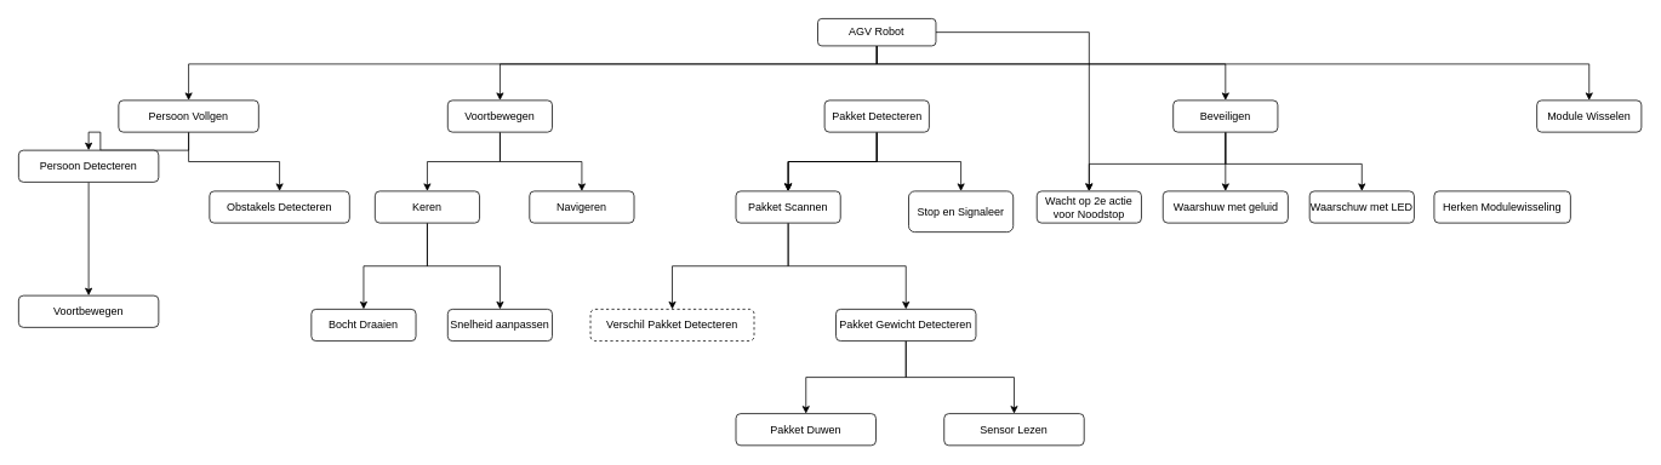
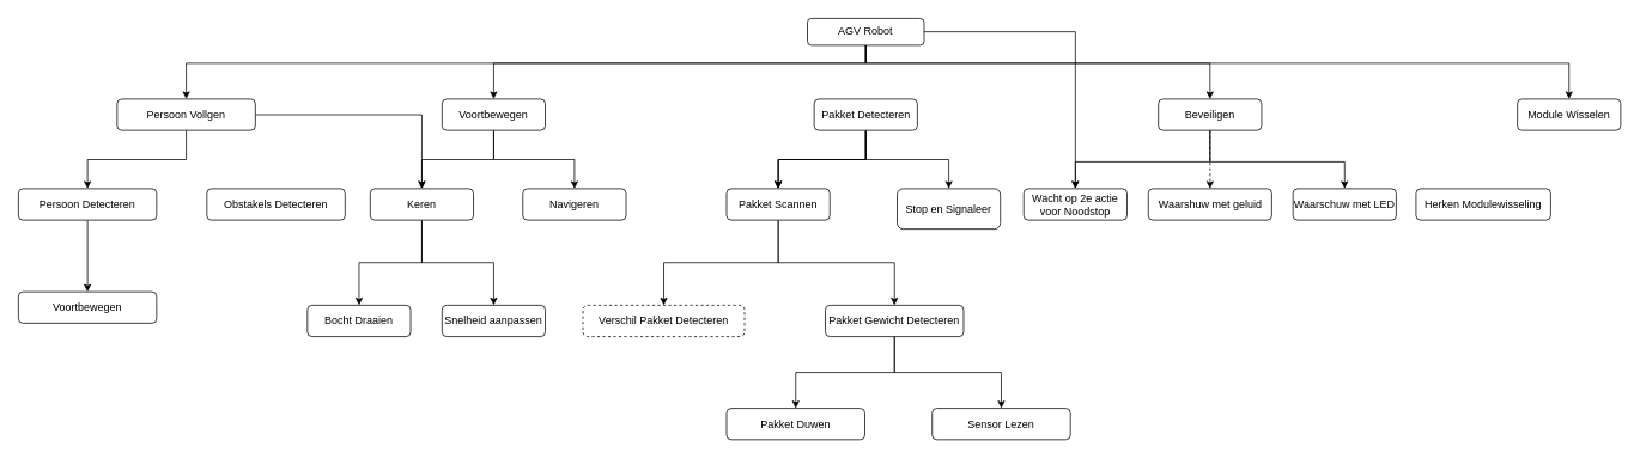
  <mxCell id="0" />
  <mxCell id="1" parent="0" />
  <mxCell id="2" style="edgeStyle=orthogonalEdgeStyle;rounded=0;orthogonalLoop=1;jettySize=auto;html=1;entryX=0.5;entryY=0;entryDx=0;entryDy=0;" edge="1" parent="1" source="7" target="43"><mxGeometry relative="1" as="geometry"><Array as="points"><mxPoint x="964" y="70" /><mxPoint x="207" y="70" /></Array></mxGeometry></mxCell>
  <mxCell id="3" style="edgeStyle=orthogonalEdgeStyle;rounded=0;orthogonalLoop=1;jettySize=auto;html=1;entryX=0.5;entryY=0;entryDx=0;entryDy=0;" edge="1" parent="1" source="7" target="15"><mxGeometry relative="1" as="geometry"><Array as="points"><mxPoint x="964" y="70" /><mxPoint x="550" y="70" /></Array></mxGeometry></mxCell>
  <mxCell id="4" style="edgeStyle=orthogonalEdgeStyle;rounded=0;orthogonalLoop=1;jettySize=auto;html=1;" edge="1" parent="1" source="7" target="30"><mxGeometry relative="1" as="geometry" /></mxCell>
  <mxCell id="5" style="edgeStyle=orthogonalEdgeStyle;rounded=0;orthogonalLoop=1;jettySize=auto;html=1;entryX=0.5;entryY=0;entryDx=0;entryDy=0;" edge="1" parent="1" source="7" target="19"><mxGeometry relative="1" as="geometry"><Array as="points"><mxPoint x="964" y="70" /><mxPoint x="1348" y="70" /></Array></mxGeometry></mxCell>
  <mxCell id="6" style="edgeStyle=orthogonalEdgeStyle;rounded=0;orthogonalLoop=1;jettySize=auto;html=1;entryX=0.5;entryY=0;entryDx=0;entryDy=0;" edge="1" parent="1" source="7" target="37"><mxGeometry relative="1" as="geometry"><Array as="points"><mxPoint x="964" y="70" /><mxPoint x="1748" y="70" /></Array></mxGeometry></mxCell>
  <mxCell id="7" value="AGV Robot" style="rounded=1;whiteSpace=wrap;html=1;" vertex="1" parent="1"><mxGeometry x="899" y="20" width="130" height="30" as="geometry" /></mxCell>
  <mxCell id="8" value="" style="edgeStyle=orthogonalEdgeStyle;rounded=0;orthogonalLoop=1;jettySize=auto;html=1;" edge="1" parent="1" source="12" target="26"><mxGeometry relative="1" as="geometry" /></mxCell>
  <mxCell id="9" value="" style="edgeStyle=orthogonalEdgeStyle;rounded=0;orthogonalLoop=1;jettySize=auto;html=1;" edge="1" parent="1" source="12" target="26"><mxGeometry relative="1" as="geometry" /></mxCell>
  <mxCell id="10" value="" style="edgeStyle=orthogonalEdgeStyle;rounded=0;orthogonalLoop=1;jettySize=auto;html=1;" edge="1" parent="1" source="12" target="26"><mxGeometry relative="1" as="geometry" /></mxCell>
  <mxCell id="11" style="edgeStyle=orthogonalEdgeStyle;rounded=0;orthogonalLoop=1;jettySize=auto;html=1;entryX=0.5;entryY=0;entryDx=0;entryDy=0;" edge="1" parent="1" source="12" target="27"><mxGeometry relative="1" as="geometry" /></mxCell>
  <mxCell id="12" value="Pakket Detecteren" style="whiteSpace=wrap;html=1;rounded=1;" vertex="1" parent="1"><mxGeometry x="906.5" y="110" width="115" height="35" as="geometry" /></mxCell>
  <mxCell id="13" style="edgeStyle=orthogonalEdgeStyle;rounded=0;orthogonalLoop=1;jettySize=auto;html=1;entryX=0.5;entryY=0;entryDx=0;entryDy=0;" edge="1" parent="1" source="15" target="22"><mxGeometry relative="1" as="geometry" /></mxCell>
  <mxCell id="14" style="edgeStyle=orthogonalEdgeStyle;rounded=0;orthogonalLoop=1;jettySize=auto;html=1;entryX=0.5;entryY=0;entryDx=0;entryDy=0;" edge="1" parent="1" source="15" target="23"><mxGeometry relative="1" as="geometry" /></mxCell>
  <mxCell id="15" value="Voortbewegen" style="whiteSpace=wrap;html=1;rounded=1;" vertex="1" parent="1"><mxGeometry x="492" y="110" width="115" height="35" as="geometry" /></mxCell>
- <mxCell id="16" style="edgeStyle=orthogonalEdgeStyle;rounded=0;orthogonalLoop=1;jettySize=auto;html=1;entryX=0.5;entryY=0;entryDx=0;entryDy=0;" edge="1" parent="1" source="19" target="31"><mxGeometry relative="1" as="geometry" /></mxCell>
+ <mxCell id="16" style="edgeStyle=orthogonalEdgeStyle;rounded=0;orthogonalLoop=1;jettySize=auto;html=1;entryX=0.5;entryY=0;entryDx=0;entryDy=0;dashed=1;" edge="1" parent="1" source="19" target="31"><mxGeometry relative="1" as="geometry" /></mxCell>
  <mxCell id="17" style="edgeStyle=orthogonalEdgeStyle;rounded=0;orthogonalLoop=1;jettySize=auto;html=1;entryX=0.5;entryY=0;entryDx=0;entryDy=0;" edge="1" parent="1" source="19" target="32"><mxGeometry relative="1" as="geometry"><Array as="points"><mxPoint x="1348" y="180" /><mxPoint x="1498" y="180" /></Array></mxGeometry></mxCell>
  <mxCell id="18" style="edgeStyle=orthogonalEdgeStyle;rounded=0;orthogonalLoop=1;jettySize=auto;html=1;entryX=0.5;entryY=0;entryDx=0;entryDy=0;" edge="1" parent="1" source="19" target="30"><mxGeometry relative="1" as="geometry"><Array as="points"><mxPoint x="1348" y="180" /><mxPoint x="1198" y="180" /></Array></mxGeometry></mxCell>
  <mxCell id="19" value="Beveiligen" style="whiteSpace=wrap;html=1;rounded=1;" vertex="1" parent="1"><mxGeometry x="1290" y="110" width="115" height="35" as="geometry" /></mxCell>
  <mxCell id="20" style="edgeStyle=orthogonalEdgeStyle;rounded=0;orthogonalLoop=1;jettySize=auto;html=1;entryX=0.5;entryY=0;entryDx=0;entryDy=0;" edge="1" parent="1" source="22" target="28"><mxGeometry relative="1" as="geometry" /></mxCell>
  <mxCell id="21" style="edgeStyle=orthogonalEdgeStyle;rounded=0;orthogonalLoop=1;jettySize=auto;html=1;entryX=0.5;entryY=0;entryDx=0;entryDy=0;" edge="1" parent="1" source="22" target="29"><mxGeometry relative="1" as="geometry" /></mxCell>
  <mxCell id="22" value="Keren" style="whiteSpace=wrap;html=1;rounded=1;" vertex="1" parent="1"><mxGeometry x="412" y="210" width="115" height="35" as="geometry" /></mxCell>
  <mxCell id="23" value="Navigeren" style="whiteSpace=wrap;html=1;rounded=1;" vertex="1" parent="1"><mxGeometry x="582" y="210" width="115" height="35" as="geometry" /></mxCell>
  <mxCell id="24" value="" style="edgeStyle=orthogonalEdgeStyle;rounded=0;orthogonalLoop=1;jettySize=auto;html=1;" edge="1" parent="1" source="26" target="33"><mxGeometry relative="1" as="geometry" /></mxCell>
  <mxCell id="25" style="edgeStyle=orthogonalEdgeStyle;rounded=0;orthogonalLoop=1;jettySize=auto;html=1;entryX=0.5;entryY=0;entryDx=0;entryDy=0;" edge="1" parent="1" source="26" target="36"><mxGeometry relative="1" as="geometry" /></mxCell>
  <mxCell id="26" value="Pakket Scannen" style="whiteSpace=wrap;html=1;rounded=1;" vertex="1" parent="1"><mxGeometry x="809" y="210" width="115" height="35" as="geometry" /></mxCell>
  <mxCell id="27" value="Stop en Signaleer" style="whiteSpace=wrap;html=1;rounded=1;" vertex="1" parent="1"><mxGeometry x="999" y="210" width="115" height="45" as="geometry" /></mxCell>
  <mxCell id="28" value="Bocht Draaien" style="whiteSpace=wrap;html=1;rounded=1;" vertex="1" parent="1"><mxGeometry x="342" y="340" width="115" height="35" as="geometry" /></mxCell>
  <mxCell id="29" value="Snelheid aanpassen" style="whiteSpace=wrap;html=1;rounded=1;" vertex="1" parent="1"><mxGeometry x="492" y="340" width="115" height="35" as="geometry" /></mxCell>
  <mxCell id="30" value="Wacht op 2e actie voor Noodstop" style="whiteSpace=wrap;html=1;rounded=1;" vertex="1" parent="1"><mxGeometry x="1140" y="210" width="115" height="35" as="geometry" /></mxCell>
  <mxCell id="31" value="Waarshuw met geluid" style="whiteSpace=wrap;html=1;rounded=1;" vertex="1" parent="1"><mxGeometry x="1278.75" y="210" width="137.5" height="35" as="geometry" /></mxCell>
  <mxCell id="32" value="Waarschuw met LED" style="whiteSpace=wrap;html=1;rounded=1;" vertex="1" parent="1"><mxGeometry x="1440" y="210" width="115" height="35" as="geometry" /></mxCell>
  <mxCell id="33" value="Verschil Pakket Detecteren" style="whiteSpace=wrap;html=1;rounded=1;dashed=1;" vertex="1" parent="1"><mxGeometry x="649" y="340" width="180" height="35" as="geometry" /></mxCell>
  <mxCell id="34" value="" style="edgeStyle=orthogonalEdgeStyle;rounded=0;orthogonalLoop=1;jettySize=auto;html=1;" edge="1" parent="1" source="36" target="39"><mxGeometry relative="1" as="geometry" /></mxCell>
  <mxCell id="35" style="edgeStyle=orthogonalEdgeStyle;rounded=0;orthogonalLoop=1;jettySize=auto;html=1;" edge="1" parent="1" source="36" target="40"><mxGeometry relative="1" as="geometry" /></mxCell>
  <mxCell id="36" value="Pakket Gewicht Detecteren" style="whiteSpace=wrap;html=1;rounded=1;" vertex="1" parent="1"><mxGeometry x="919" y="340" width="154" height="35" as="geometry" /></mxCell>
  <mxCell id="37" value="Module Wisselen" style="whiteSpace=wrap;html=1;rounded=1;" vertex="1" parent="1"><mxGeometry x="1690" y="110" width="115" height="35" as="geometry" /></mxCell>
  <mxCell id="38" value="Herken Modulewisseling" style="whiteSpace=wrap;html=1;rounded=1;" vertex="1" parent="1"><mxGeometry x="1577" y="210" width="150" height="35" as="geometry" /></mxCell>
  <mxCell id="39" value="Pakket Duwen" style="whiteSpace=wrap;html=1;rounded=1;" vertex="1" parent="1"><mxGeometry x="809" y="455" width="154" height="35" as="geometry" /></mxCell>
  <mxCell id="40" value="Sensor Lezen" style="whiteSpace=wrap;html=1;rounded=1;" vertex="1" parent="1"><mxGeometry x="1038" y="455" width="154" height="35" as="geometry" /></mxCell>
- <mxCell id="41" style="edgeStyle=orthogonalEdgeStyle;rounded=0;orthogonalLoop=1;jettySize=auto;html=1;entryX=0.5;entryY=0;entryDx=0;entryDy=0;" edge="1" parent="1" source="43" target="46"><mxGeometry relative="1" as="geometry" /></mxCell>
+ <mxCell id="41" style="edgeStyle=orthogonalEdgeStyle;rounded=0;orthogonalLoop=1;jettySize=auto;html=1;" edge="1" parent="1" source="43" target="22"><mxGeometry relative="1" as="geometry" /></mxCell>
  <mxCell id="42" style="edgeStyle=orthogonalEdgeStyle;rounded=0;orthogonalLoop=1;jettySize=auto;html=1;entryX=0.5;entryY=0;entryDx=0;entryDy=0;" edge="1" parent="1" source="43" target="45"><mxGeometry relative="1" as="geometry" /></mxCell>
  <mxCell id="43" value="Persoon Vollgen" style="whiteSpace=wrap;html=1;rounded=1;" vertex="1" parent="1"><mxGeometry x="130" y="110" width="154" height="35" as="geometry" /></mxCell>
  <mxCell id="44" value="" style="edgeStyle=orthogonalEdgeStyle;rounded=0;orthogonalLoop=1;jettySize=auto;html=1;" edge="1" parent="1" source="45" target="47"><mxGeometry relative="1" as="geometry" /></mxCell>
- <mxCell id="45" value="Persoon Detecteren" style="whiteSpace=wrap;html=1;rounded=1;" vertex="1" parent="1"><mxGeometry x="20" y="165" width="154" height="35" as="geometry" /></mxCell>
+ <mxCell id="45" value="Persoon Detecteren" style="whiteSpace=wrap;html=1;rounded=1;" vertex="1" parent="1"><mxGeometry x="20" y="210" width="154" height="35" as="geometry" /></mxCell>
  <mxCell id="46" value="Obstakels Detecteren" style="whiteSpace=wrap;html=1;rounded=1;" vertex="1" parent="1"><mxGeometry x="230" y="210" width="154" height="35" as="geometry" /></mxCell>
  <mxCell id="47" value="Voortbewegen" style="whiteSpace=wrap;html=1;rounded=1;" vertex="1" parent="1"><mxGeometry x="20" y="325" width="154" height="35" as="geometry" /></mxCell>
